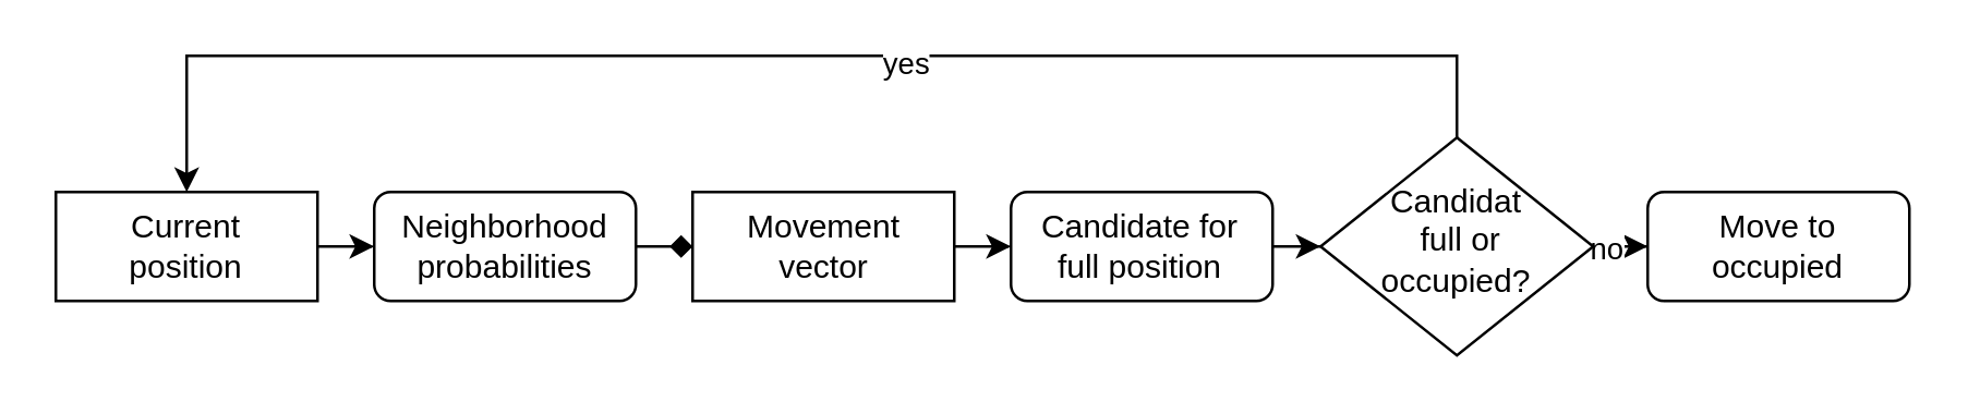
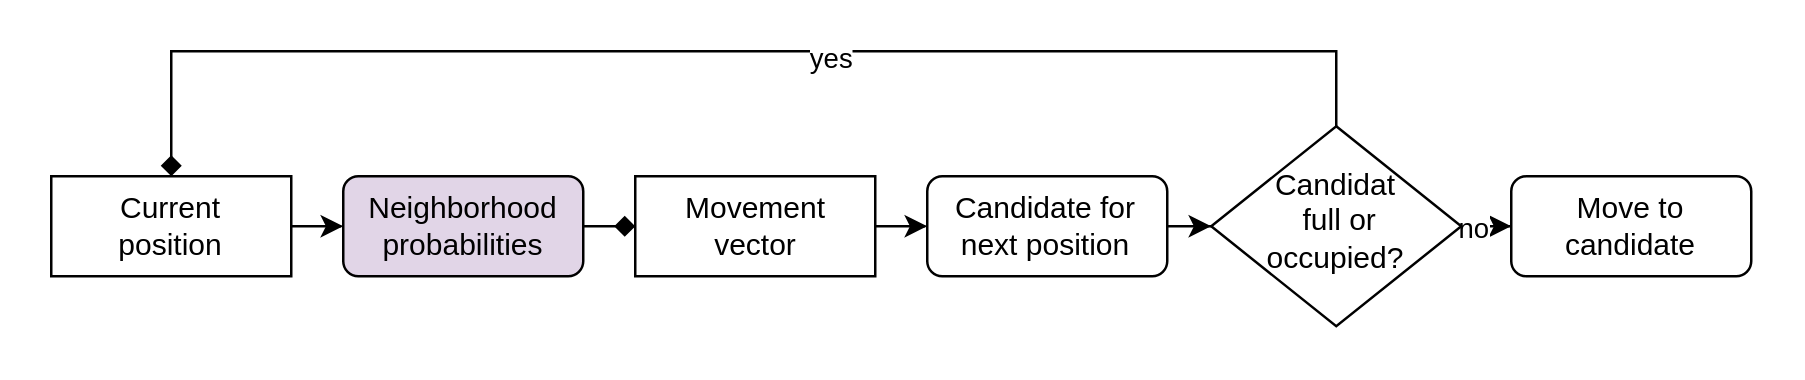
  <mxCell id="0" />
  <mxCell id="1" parent="0" />
  <mxCell id="2" style="edgeStyle=orthogonalEdgeStyle;rounded=0;orthogonalLoop=1;jettySize=auto;html=1;entryX=0;entryY=0.5;entryDx=0;entryDy=0;" parent="1" source="14" target="9" edge="1"><mxGeometry relative="1" as="geometry"><mxPoint x="660" y="90" as="targetPoint" /></mxGeometry></mxCell>
- <mxCell id="3" style="edgeStyle=orthogonalEdgeStyle;rounded=0;orthogonalLoop=1;jettySize=auto;html=1;entryX=0.5;entryY=0;entryDx=0;entryDy=0;exitX=0.5;exitY=0;exitDx=0;exitDy=0;" parent="1" source="9" target="11" edge="1"><mxGeometry relative="1" as="geometry"><Array as="points"><mxPoint x="534" y="20" /><mxPoint x="68" y="20" /></Array></mxGeometry></mxCell>
+ <mxCell id="3" style="edgeStyle=orthogonalEdgeStyle;rounded=0;orthogonalLoop=1;jettySize=auto;html=1;entryX=0.5;entryY=0;entryDx=0;entryDy=0;exitX=0.5;exitY=0;exitDx=0;exitDy=0;endArrow=diamond;" parent="1" source="9" target="11" edge="1"><mxGeometry relative="1" as="geometry"><Array as="points"><mxPoint x="534" y="20" /><mxPoint x="68" y="20" /></Array></mxGeometry></mxCell>
  <mxCell id="4" value="yes" style="edgeLabel;html=1;align=center;verticalAlign=middle;resizable=0;points=[];" parent="3" vertex="1" connectable="0"><mxGeometry x="-0.145" y="2" relative="1" as="geometry"><mxPoint as="offset" /></mxGeometry></mxCell>
  <mxCell id="5" value="" style="edgeStyle=orthogonalEdgeStyle;rounded=0;orthogonalLoop=1;jettySize=auto;html=1;" parent="1" edge="1"><mxGeometry relative="1" as="geometry"><mxPoint x="610" y="90" as="sourcePoint" /><mxPoint x="690" y="90" as="targetPoint" /></mxGeometry></mxCell>
  <mxCell id="6" value="no" style="edgeLabel;html=1;align=center;verticalAlign=middle;resizable=0;points=[];" parent="5" vertex="1" connectable="0"><mxGeometry x="-0.148" relative="1" as="geometry"><mxPoint as="offset" /></mxGeometry></mxCell>
  <mxCell id="7" style="edgeStyle=orthogonalEdgeStyle;rounded=0;orthogonalLoop=1;jettySize=auto;html=1;entryX=0;entryY=0.5;entryDx=0;entryDy=0;" parent="1" source="9" target="15" edge="1"><mxGeometry relative="1" as="geometry" /></mxCell>
  <mxCell id="8" value="no" style="edgeLabel;html=1;align=center;verticalAlign=middle;resizable=0;points=[];" parent="7" vertex="1" connectable="0"><mxGeometry x="0.465" relative="1" as="geometry"><mxPoint as="offset" /></mxGeometry></mxCell>
  <mxCell id="9" value="Candidat&lt;br&gt;&amp;nbsp;full or&lt;br&gt;occupied?" style="rhombus;whiteSpace=wrap;html=1;shadow=0;fontFamily=Helvetica;fontSize=12;align=center;strokeWidth=1;spacing=6;spacingTop=-4;" parent="1" vertex="1"><mxGeometry x="484" y="50" width="100" height="80" as="geometry" /></mxCell>
  <mxCell id="10" value="" style="group" parent="1" vertex="1" connectable="0"><mxGeometry x="20" y="70" width="680" height="40" as="geometry" /></mxCell>
  <mxCell id="11" value="Current&lt;br&gt;position" style="whiteSpace=wrap;html=1;fontSize=12;glass=0;strokeWidth=1;shadow=0;rounded=0;" parent="10" vertex="1"><mxGeometry width="96.0" height="40" as="geometry" /></mxCell>
- <mxCell id="12" value="Neighborhood&lt;br&gt;probabilities" style="rounded=1;whiteSpace=wrap;html=1;fontSize=12;glass=0;strokeWidth=1;shadow=0;" parent="10" vertex="1"><mxGeometry x="116.8" width="96.0" height="40" as="geometry" /></mxCell>
+ <mxCell id="12" value="Neighborhood&lt;br&gt;probabilities" style="rounded=1;whiteSpace=wrap;html=1;fontSize=12;glass=0;strokeWidth=1;shadow=0;fillColor=#e1d5e7;" parent="10" vertex="1"><mxGeometry x="116.8" width="96.0" height="40" as="geometry" /></mxCell>
  <mxCell id="13" value="Movement&lt;br&gt;vector" style="whiteSpace=wrap;html=1;fontSize=12;glass=0;strokeWidth=1;shadow=0;rounded=0;" parent="10" vertex="1"><mxGeometry x="233.6" width="96.0" height="40" as="geometry" /></mxCell>
- <mxCell id="14" value="Candidate for&lt;br&gt;full position" style="rounded=1;whiteSpace=wrap;html=1;fontSize=12;glass=0;strokeWidth=1;shadow=0;" parent="10" vertex="1"><mxGeometry x="350.4" width="96.0" height="40" as="geometry" /></mxCell>
- <mxCell id="15" value="Move to&lt;br&gt;occupied" style="rounded=1;whiteSpace=wrap;html=1;fontSize=12;glass=0;strokeWidth=1;shadow=0;" parent="10" vertex="1"><mxGeometry x="584.0" width="96.0" height="40" as="geometry" /></mxCell>
+ <mxCell id="14" value="Candidate for&lt;br&gt;next position" style="rounded=1;whiteSpace=wrap;html=1;fontSize=12;glass=0;strokeWidth=1;shadow=0;" parent="10" vertex="1"><mxGeometry x="350.4" width="96.0" height="40" as="geometry" /></mxCell>
+ <mxCell id="15" value="Move to&lt;br&gt;candidate" style="rounded=1;whiteSpace=wrap;html=1;fontSize=12;glass=0;strokeWidth=1;shadow=0;" parent="10" vertex="1"><mxGeometry x="584.0" width="96.0" height="40" as="geometry" /></mxCell>
  <mxCell id="16" value="" style="edgeStyle=orthogonalEdgeStyle;rounded=0;orthogonalLoop=1;jettySize=auto;html=1;" parent="10" source="11" target="12" edge="1"><mxGeometry relative="1" as="geometry" /></mxCell>
  <mxCell id="17" value="" style="edgeStyle=orthogonalEdgeStyle;rounded=0;orthogonalLoop=1;jettySize=auto;html=1;endArrow=diamond;" parent="10" source="12" target="13" edge="1"><mxGeometry relative="1" as="geometry" /></mxCell>
  <mxCell id="18" value="" style="edgeStyle=orthogonalEdgeStyle;rounded=0;orthogonalLoop=1;jettySize=auto;html=1;" parent="10" source="13" target="14" edge="1"><mxGeometry relative="1" as="geometry" /></mxCell>
